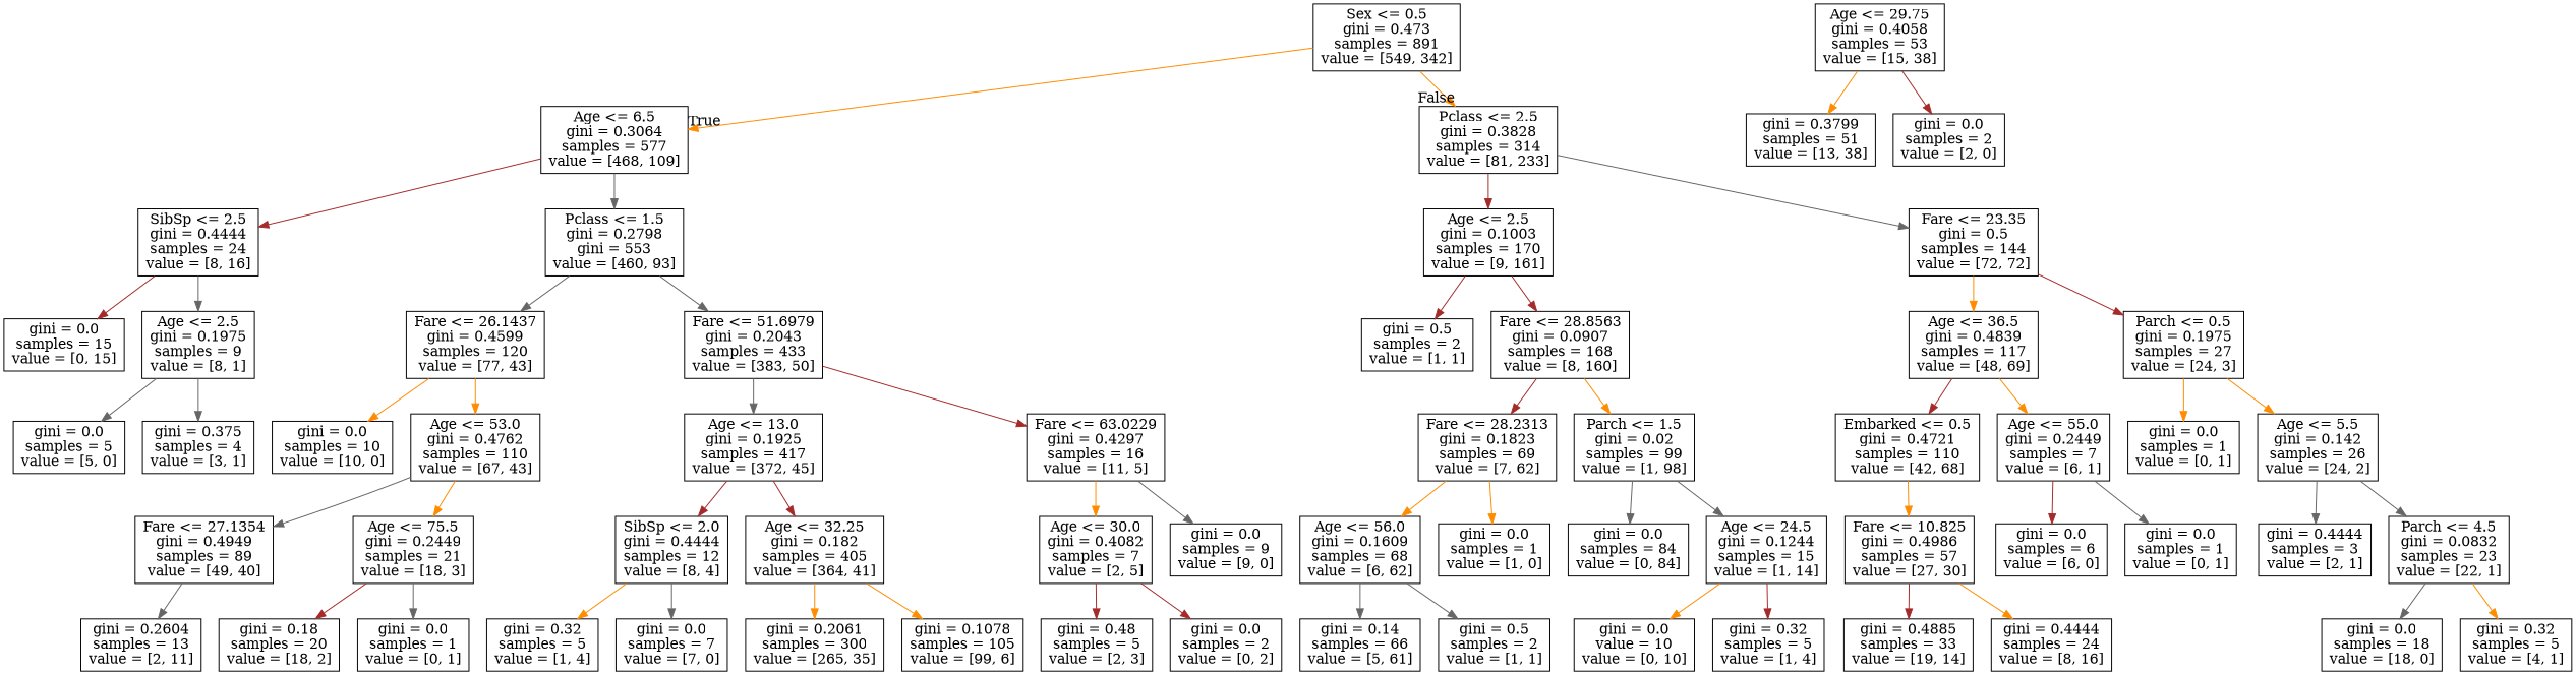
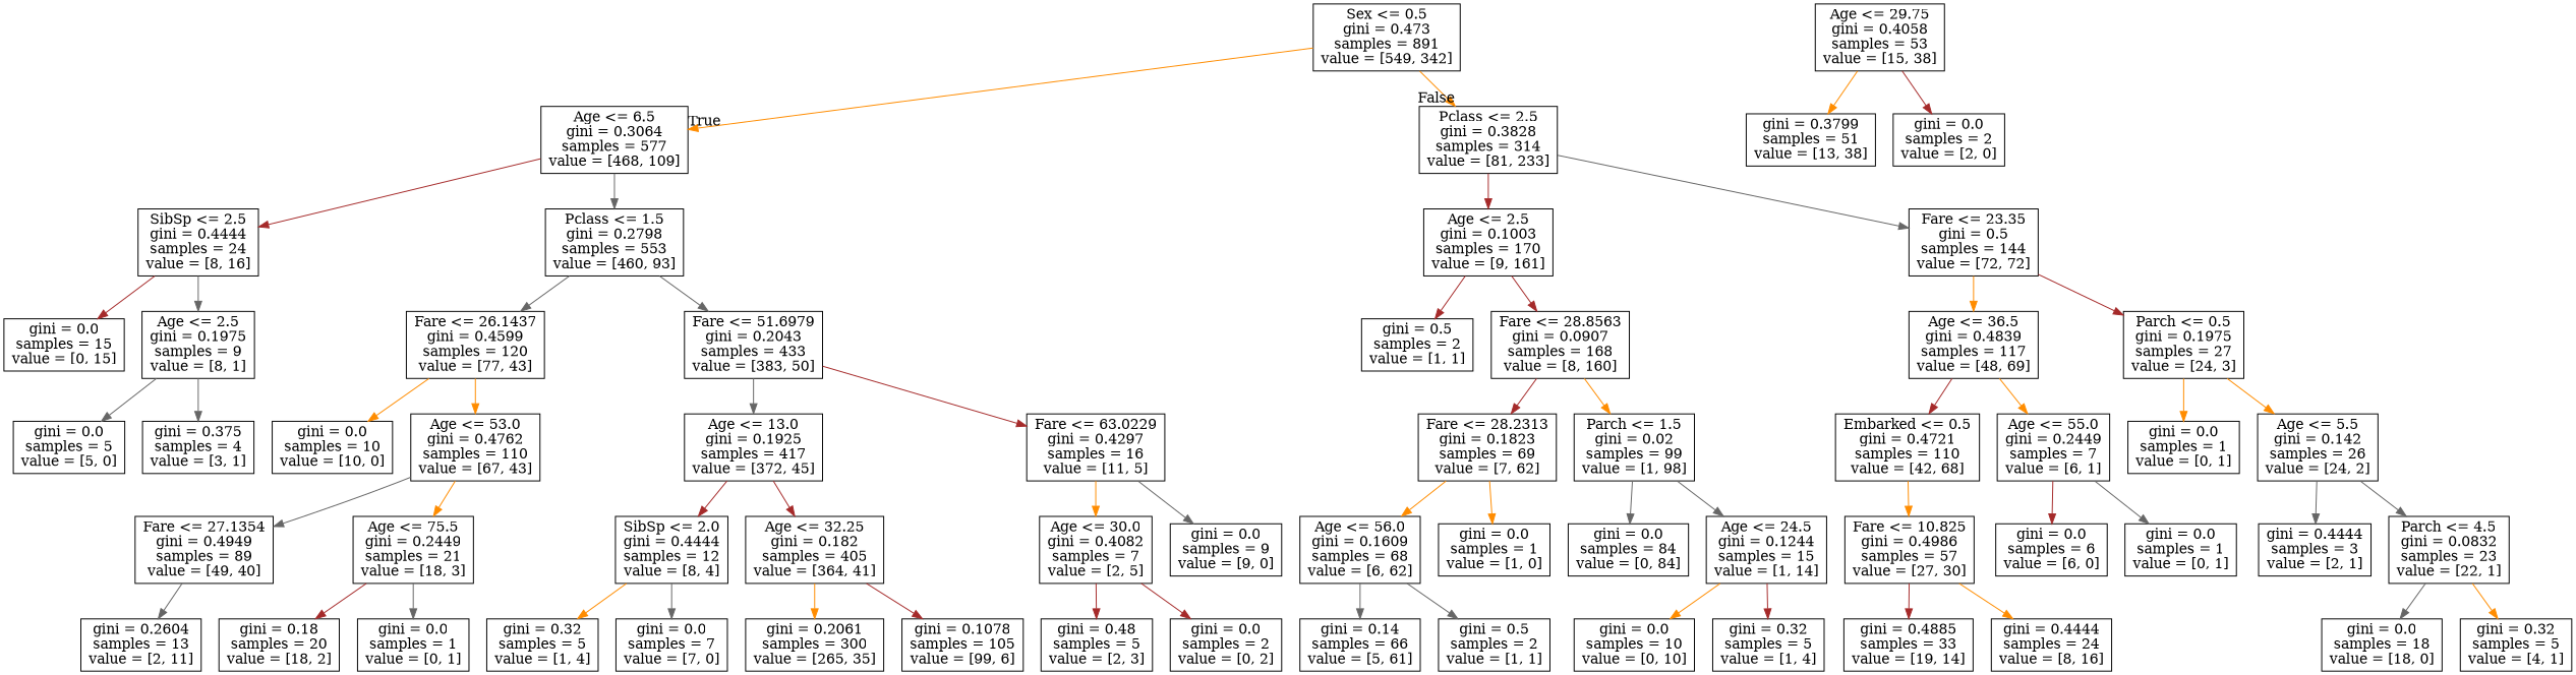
  digraph {
    node [shape=box]
    edge [color=gray40]
    n1 [label="Sex <= 0.5\ngini = 0.473\nsamples = 891\nvalue = [549, 342]"]
    n2 [label="Age <= 6.5\ngini = 0.3064\nsamples = 577\nvalue = [468, 109]"]
    n3 [label="Pclass <= 2.5\ngini = 0.3828\nsamples = 314\nvalue = [81, 233]"]
    n4 [label="SibSp <= 2.5\ngini = 0.4444\nsamples = 24\nvalue = [8, 16]"]
-   n5 [label="Pclass <= 1.5\ngini = 0.2798\ngini = 553\nvalue = [460, 93]"]
+   n5 [label="Pclass <= 1.5\ngini = 0.2798\nsamples = 553\nvalue = [460, 93]"]
    n6 [label="Age <= 2.5\ngini = 0.1003\nsamples = 170\nvalue = [9, 161]"]
    n7 [label="Fare <= 23.35\ngini = 0.5\nsamples = 144\nvalue = [72, 72]"]
    n8 [label="gini = 0.0\nsamples = 15\nvalue = [0, 15]"]
    n9 [label="Age <= 2.5\ngini = 0.1975\nsamples = 9\nvalue = [8, 1]"]
    n10 [label="Fare <= 26.1437\ngini = 0.4599\nsamples = 120\nvalue = [77, 43]"]
    n11 [label="Fare <= 51.6979\ngini = 0.2043\nsamples = 433\nvalue = [383, 50]"]
    n12 [label="gini = 0.0\nsamples = 5\nvalue = [5, 0]"]
    n13 [label="gini = 0.375\nsamples = 4\nvalue = [3, 1]"]
    n14 [label="gini = 0.0\nsamples = 10\nvalue = [10, 0]"]
    n15 [label="Age <= 53.0\ngini = 0.4762\nsamples = 110\nvalue = [67, 43]"]
    n16 [label="Age <= 13.0\ngini = 0.1925\nsamples = 417\nvalue = [372, 45]"]
    n17 [label="Fare <= 63.0229\ngini = 0.4297\nsamples = 16\nvalue = [11, 5]"]
    n18 [label="Fare <= 27.1354\ngini = 0.4949\nsamples = 89\nvalue = [49, 40]"]
    n19 [label="Age <= 75.5\ngini = 0.2449\nsamples = 21\nvalue = [18, 3]"]
    n20 [label="gini = 0.2604\nsamples = 13\nvalue = [2, 11]"]
    n21 [label="gini = 0.18\nsamples = 20\nvalue = [18, 2]"]
    n22 [label="gini = 0.0\nsamples = 1\nvalue = [0, 1]"]
    n23 [label="SibSp <= 2.0\ngini = 0.4444\nsamples = 12\nvalue = [8, 4]"]
    n24 [label="Age <= 32.25\ngini = 0.182\nsamples = 405\nvalue = [364, 41]"]
    n25 [label="Age <= 30.0\ngini = 0.4082\nsamples = 7\nvalue = [2, 5]"]
    n26 [label="gini = 0.0\nsamples = 9\nvalue = [9, 0]"]
    n27 [label="gini = 0.32\nsamples = 5\nvalue = [1, 4]"]
    n28 [label="gini = 0.0\nsamples = 7\nvalue = [7, 0]"]
    n29 [label="gini = 0.2061\nsamples = 300\nvalue = [265, 35]"]
    n30 [label="gini = 0.1078\nsamples = 105\nvalue = [99, 6]"]
    n31 [label="gini = 0.48\nsamples = 5\nvalue = [2, 3]"]
    n32 [label="gini = 0.0\nsamples = 2\nvalue = [0, 2]"]
    n33 [label="gini = 0.5\nsamples = 2\nvalue = [1, 1]"]
    n34 [label="Fare <= 28.8563\ngini = 0.0907\nsamples = 168\nvalue = [8, 160]"]
    n35 [label="Age <= 36.5\ngini = 0.4839\nsamples = 117\nvalue = [48, 69]"]
    n36 [label="Parch <= 0.5\ngini = 0.1975\nsamples = 27\nvalue = [24, 3]"]
    n37 [label="Fare <= 28.2313\ngini = 0.1823\nsamples = 69\nvalue = [7, 62]"]
    n38 [label="Parch <= 1.5\ngini = 0.02\nsamples = 99\nvalue = [1, 98]"]
    n39 [label="Age <= 56.0\ngini = 0.1609\nsamples = 68\nvalue = [6, 62]"]
    n40 [label="gini = 0.0\nsamples = 1\nvalue = [1, 0]"]
    n41 [label="gini = 0.0\nsamples = 84\nvalue = [0, 84]"]
    n42 [label="Age <= 24.5\ngini = 0.1244\nsamples = 15\nvalue = [1, 14]"]
    n43 [label="gini = 0.14\nsamples = 66\nvalue = [5, 61]"]
    n44 [label="gini = 0.5\nsamples = 2\nvalue = [1, 1]"]
-   n45 [label="gini = 0.0\nvalue = 10\nvalue = [0, 10]"]
+   n45 [label="gini = 0.0\nsamples = 10\nvalue = [0, 10]"]
    n46 [label="gini = 0.32\nsamples = 5\nvalue = [1, 4]"]
    n47 [label="Embarked <= 0.5\ngini = 0.4721\nsamples = 110\nvalue = [42, 68]"]
    n48 [label="Age <= 55.0\ngini = 0.2449\nsamples = 7\nvalue = [6, 1]"]
    n49 [label="gini = 0.0\nsamples = 1\nvalue = [0, 1]"]
    n50 [label="Age <= 5.5\ngini = 0.142\nsamples = 26\nvalue = [24, 2]"]
    n51 [label="Fare <= 10.825\ngini = 0.4986\nsamples = 57\nvalue = [27, 30]"]
    n52 [label="gini = 0.0\nsamples = 6\nvalue = [6, 0]"]
    n53 [label="gini = 0.0\nsamples = 1\nvalue = [0, 1]"]
    n54 [label="gini = 0.4885\nsamples = 33\nvalue = [19, 14]"]
    n55 [label="gini = 0.4444\nsamples = 24\nvalue = [8, 16]"]
    n56 [label="Age <= 29.75\ngini = 0.4058\nsamples = 53\nvalue = [15, 38]"]
    n57 [label="gini = 0.3799\nsamples = 51\nvalue = [13, 38]"]
    n58 [label="gini = 0.0\nsamples = 2\nvalue = [2, 0]"]
    n59 [label="gini = 0.4444\nsamples = 3\nvalue = [2, 1]"]
    n60 [label="Parch <= 4.5\ngini = 0.0832\nsamples = 23\nvalue = [22, 1]"]
    n61 [label="gini = 0.0\nsamples = 18\nvalue = [18, 0]"]
    n62 [label="gini = 0.32\nsamples = 5\nvalue = [4, 1]"]
    n1 -> n2 [color=darkorange headlabel=True labelangle=45 labeldistance=2.5]
    n1 -> n3 [color=darkorange headlabel=False labelangle=-45 labeldistance=2.5]
    n2 -> n4 [color=brown]
    n2 -> n5
    n3 -> n6 [color=brown]
    n3 -> n7
    n4 -> n8 [color=brown]
    n4 -> n9
    n5 -> n10
    n5 -> n11
    n6 -> n33 [color=brown]
    n6 -> n34 [color=brown]
    n7 -> n35 [color=darkorange]
    n7 -> n36 [color=brown]
    n9 -> n12
    n9 -> n13
    n10 -> n14 [color=darkorange]
    n10 -> n15 [color=darkorange]
    n11 -> n16
    n11 -> n17 [color=brown]
    n15 -> n18
    n15 -> n19 [color=darkorange]
    n16 -> n23 [color=brown]
    n16 -> n24 [color=brown]
    n17 -> n25 [color=darkorange]
    n17 -> n26
    n18 -> n20
    n19 -> n21 [color=brown]
    n19 -> n22
    n23 -> n27 [color=darkorange]
    n23 -> n28
    n24 -> n29 [color=darkorange]
-   n24 -> n30 [color=darkorange]
+   n24 -> n30 [color=brown]
    n25 -> n31 [color=brown]
    n25 -> n32 [color=brown]
    n34 -> n37 [color=brown]
    n34 -> n38 [color=darkorange]
    n35 -> n47 [color=brown]
    n35 -> n48 [color=darkorange]
    n36 -> n49 [color=darkorange]
    n36 -> n50 [color=darkorange]
    n37 -> n39 [color=darkorange]
    n37 -> n40 [color=darkorange]
    n38 -> n41
    n38 -> n42
    n39 -> n43
    n39 -> n44
    n42 -> n45 [color=darkorange]
    n42 -> n46 [color=brown]
    n47 -> n51 [color=darkorange]
    n48 -> n52 [color=brown]
    n48 -> n53
    n50 -> n59
    n50 -> n60
    n51 -> n54 [color=brown]
    n51 -> n55 [color=darkorange]
    n56 -> n57 [color=darkorange]
    n56 -> n58 [color=brown]
    n60 -> n61
    n60 -> n62 [color=darkorange]
  }
